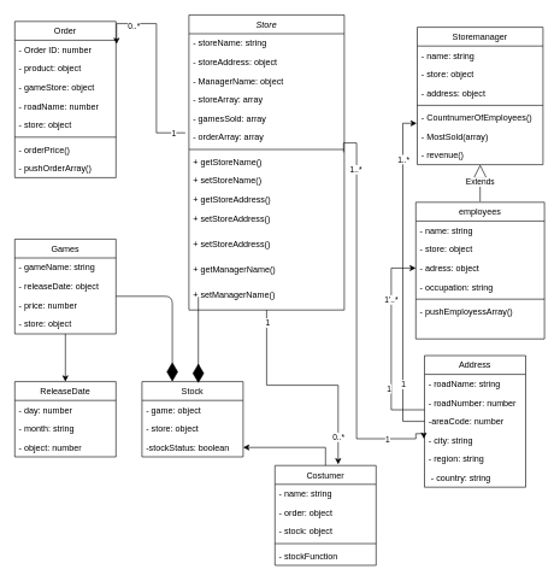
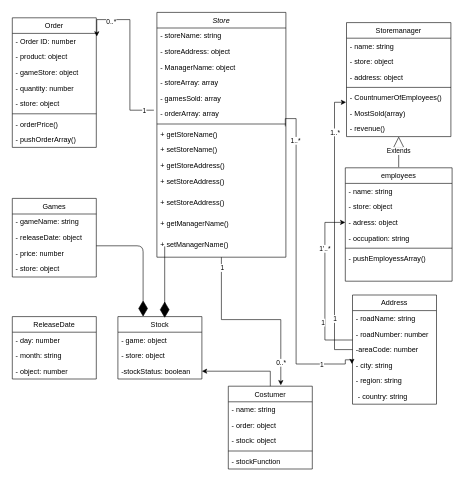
  <mxCell id="0" />
  <mxCell id="1" parent="0" />
  <mxCell id="2" style="edgeStyle=orthogonalEdgeStyle;rounded=0;orthogonalLoop=1;jettySize=auto;html=1;entryX=1.006;entryY=0.199;entryDx=0;entryDy=0;entryPerimeter=0;" parent="1" target="79" edge="1"><mxGeometry relative="1" as="geometry"><mxPoint x="256" y="183" as="sourcePoint" /><Array as="points"><mxPoint x="216" y="183" /><mxPoint x="216" y="32" /></Array></mxGeometry></mxCell>
  <mxCell id="3" value="1" style="edgeLabel;html=1;align=center;verticalAlign=middle;resizable=0;points=[];" parent="2" vertex="1" connectable="0"><mxGeometry x="-0.876" relative="1" as="geometry"><mxPoint as="offset" /></mxGeometry></mxCell>
  <mxCell id="4" value="0..*" style="edgeLabel;html=1;align=center;verticalAlign=middle;resizable=0;points=[];" parent="2" vertex="1" connectable="0"><mxGeometry x="0.626" y="2" relative="1" as="geometry"><mxPoint as="offset" /></mxGeometry></mxCell>
  <mxCell id="5" style="edgeStyle=orthogonalEdgeStyle;rounded=0;orthogonalLoop=1;jettySize=auto;html=1;entryX=0.625;entryY=-0.011;entryDx=0;entryDy=0;entryPerimeter=0;" parent="1" source="8" target="67" edge="1"><mxGeometry relative="1" as="geometry"><mxPoint x="456" y="616" as="targetPoint" /><Array as="points"><mxPoint x="368" y="532" /><mxPoint x="468" y="532" /></Array></mxGeometry></mxCell>
  <mxCell id="6" value="1" style="edgeLabel;html=1;align=center;verticalAlign=middle;resizable=0;points=[];" parent="5" vertex="1" connectable="0"><mxGeometry x="-0.888" y="1" relative="1" as="geometry"><mxPoint as="offset" /></mxGeometry></mxCell>
  <mxCell id="7" value="0..*" style="edgeLabel;html=1;align=center;verticalAlign=middle;resizable=0;points=[];" parent="5" vertex="1" connectable="0"><mxGeometry x="0.756" relative="1" as="geometry"><mxPoint as="offset" /></mxGeometry></mxCell>
  <mxCell id="8" value="Store" style="swimlane;fontStyle=2;align=center;verticalAlign=top;childLayout=stackLayout;horizontal=1;startSize=26;horizontalStack=0;resizeParent=1;resizeLast=0;collapsible=1;marginBottom=0;rounded=0;shadow=0;strokeWidth=1;" parent="1" vertex="1"><mxGeometry x="261" y="20" width="215" height="408" as="geometry"><mxRectangle x="230" y="140" width="160" height="26" as="alternateBounds" /></mxGeometry></mxCell>
  <mxCell id="9" value="- storeName: string" style="text;align=left;verticalAlign=top;spacingLeft=4;spacingRight=4;overflow=hidden;rotatable=0;points=[[0,0.5],[1,0.5]];portConstraint=eastwest;" parent="8" vertex="1"><mxGeometry y="26" width="215" height="26" as="geometry" /></mxCell>
  <mxCell id="10" value="- storeAddress: object" style="text;align=left;verticalAlign=top;spacingLeft=4;spacingRight=4;overflow=hidden;rotatable=0;points=[[0,0.5],[1,0.5]];portConstraint=eastwest;rounded=0;shadow=0;html=0;" parent="8" vertex="1"><mxGeometry y="52" width="215" height="26" as="geometry" /></mxCell>
  <mxCell id="11" value="- ManagerName: object" style="text;align=left;verticalAlign=top;spacingLeft=4;spacingRight=4;overflow=hidden;rotatable=0;points=[[0,0.5],[1,0.5]];portConstraint=eastwest;rounded=0;shadow=0;html=0;" parent="8" vertex="1"><mxGeometry y="78" width="215" height="26" as="geometry" /></mxCell>
  <mxCell id="12" value="- storeArray: array" style="text;align=left;verticalAlign=top;spacingLeft=4;spacingRight=4;overflow=hidden;rotatable=0;points=[[0,0.5],[1,0.5]];portConstraint=eastwest;rounded=0;shadow=0;html=0;" parent="8" vertex="1"><mxGeometry y="104" width="215" height="26" as="geometry" /></mxCell>
  <mxCell id="13" value="- gamesSold: array" style="text;align=left;verticalAlign=top;spacingLeft=4;spacingRight=4;overflow=hidden;rotatable=0;points=[[0,0.5],[1,0.5]];portConstraint=eastwest;rounded=0;shadow=0;html=0;" parent="8" vertex="1"><mxGeometry y="130" width="215" height="26" as="geometry" /></mxCell>
  <mxCell id="14" value="- orderArray: array" style="text;align=left;verticalAlign=top;spacingLeft=4;spacingRight=4;overflow=hidden;rotatable=0;points=[[0,0.5],[1,0.5]];portConstraint=eastwest;rounded=0;shadow=0;html=0;" vertex="1" parent="8"><mxGeometry y="156" width="215" height="26" as="geometry" /></mxCell>
  <mxCell id="15" value="" style="line;html=1;strokeWidth=1;align=left;verticalAlign=middle;spacingTop=-1;spacingLeft=3;spacingRight=3;rotatable=0;labelPosition=right;points=[];portConstraint=eastwest;" parent="8" vertex="1"><mxGeometry y="182" width="215" height="8" as="geometry" /></mxCell>
  <mxCell id="16" value="+ getStoreName()&#10;" style="text;align=left;verticalAlign=top;spacingLeft=4;spacingRight=4;overflow=hidden;rotatable=0;points=[[0,0.5],[1,0.5]];portConstraint=eastwest;" parent="8" vertex="1"><mxGeometry y="190" width="215" height="26" as="geometry" /></mxCell>
  <mxCell id="17" value="+ setStoreName()" style="text;align=left;verticalAlign=top;spacingLeft=4;spacingRight=4;overflow=hidden;rotatable=0;points=[[0,0.5],[1,0.5]];portConstraint=eastwest;" parent="8" vertex="1"><mxGeometry y="216" width="215" height="26" as="geometry" /></mxCell>
  <mxCell id="18" value="+ getStoreAddress()" style="text;align=left;verticalAlign=top;spacingLeft=4;spacingRight=4;overflow=hidden;rotatable=0;points=[[0,0.5],[1,0.5]];portConstraint=eastwest;" parent="8" vertex="1"><mxGeometry y="242" width="215" height="26" as="geometry" /></mxCell>
  <mxCell id="19" value="+ setStoreAddress()" style="text;align=left;verticalAlign=top;spacingLeft=4;spacingRight=4;overflow=hidden;rotatable=0;points=[[0,0.5],[1,0.5]];portConstraint=eastwest;" parent="8" vertex="1"><mxGeometry y="268" width="215" height="35" as="geometry" /></mxCell>
  <mxCell id="20" value="+ setStoreAddress()" style="text;align=left;verticalAlign=top;spacingLeft=4;spacingRight=4;overflow=hidden;rotatable=0;points=[[0,0.5],[1,0.5]];portConstraint=eastwest;" parent="8" vertex="1"><mxGeometry y="303" width="215" height="35" as="geometry" /></mxCell>
  <mxCell id="21" value="+ getManagerName()" style="text;align=left;verticalAlign=top;spacingLeft=4;spacingRight=4;overflow=hidden;rotatable=0;points=[[0,0.5],[1,0.5]];portConstraint=eastwest;" parent="8" vertex="1"><mxGeometry y="338" width="215" height="35" as="geometry" /></mxCell>
  <mxCell id="22" value="+ setManagerName()" style="text;align=left;verticalAlign=top;spacingLeft=4;spacingRight=4;overflow=hidden;rotatable=0;points=[[0,0.5],[1,0.5]];portConstraint=eastwest;" parent="8" vertex="1"><mxGeometry y="373" width="215" height="35" as="geometry" /></mxCell>
  <mxCell id="23" value="employees" style="swimlane;fontStyle=0;align=center;verticalAlign=top;childLayout=stackLayout;horizontal=1;startSize=26;horizontalStack=0;resizeParent=1;resizeLast=0;collapsible=1;marginBottom=0;rounded=0;shadow=0;strokeWidth=1;" parent="1" vertex="1"><mxGeometry x="575" y="279" width="178" height="189" as="geometry"><mxRectangle x="130" y="380" width="160" height="26" as="alternateBounds" /></mxGeometry></mxCell>
  <mxCell id="24" value="- name: string " style="text;align=left;verticalAlign=top;spacingLeft=4;spacingRight=4;overflow=hidden;rotatable=0;points=[[0,0.5],[1,0.5]];portConstraint=eastwest;" parent="23" vertex="1"><mxGeometry y="26" width="178" height="26" as="geometry" /></mxCell>
  <mxCell id="25" value="- store: object " style="text;align=left;verticalAlign=top;spacingLeft=4;spacingRight=4;overflow=hidden;rotatable=0;points=[[0,0.5],[1,0.5]];portConstraint=eastwest;rounded=0;shadow=0;html=0;" parent="23" vertex="1"><mxGeometry y="52" width="178" height="26" as="geometry" /></mxCell>
  <mxCell id="26" value="- adress: object" style="text;align=left;verticalAlign=top;spacingLeft=4;spacingRight=4;overflow=hidden;rotatable=0;points=[[0,0.5],[1,0.5]];portConstraint=eastwest;rounded=0;shadow=0;html=0;" parent="23" vertex="1"><mxGeometry y="78" width="178" height="26" as="geometry" /></mxCell>
  <mxCell id="27" value="- occupation: string" style="text;align=left;verticalAlign=top;spacingLeft=4;spacingRight=4;overflow=hidden;rotatable=0;points=[[0,0.5],[1,0.5]];portConstraint=eastwest;rounded=0;shadow=0;html=0;" parent="23" vertex="1"><mxGeometry y="104" width="178" height="26" as="geometry" /></mxCell>
  <mxCell id="28" value="" style="line;html=1;strokeWidth=1;align=left;verticalAlign=middle;spacingTop=-1;spacingLeft=3;spacingRight=3;rotatable=0;labelPosition=right;points=[];portConstraint=eastwest;" parent="23" vertex="1"><mxGeometry y="130" width="178" height="8" as="geometry" /></mxCell>
  <mxCell id="29" value="- pushEmployessArray()" style="text;align=left;verticalAlign=top;spacingLeft=4;spacingRight=4;overflow=hidden;rotatable=0;points=[[0,0.5],[1,0.5]];portConstraint=eastwest;" parent="23" vertex="1"><mxGeometry y="138" width="178" height="26" as="geometry" /></mxCell>
  <mxCell id="30" value="Storemanager" style="swimlane;fontStyle=0;align=center;verticalAlign=top;childLayout=stackLayout;horizontal=1;startSize=26;horizontalStack=0;resizeParent=1;resizeLast=0;collapsible=1;marginBottom=0;rounded=0;shadow=0;strokeWidth=1;" parent="1" vertex="1"><mxGeometry x="577" y="37" width="174" height="190" as="geometry"><mxRectangle x="550" y="140" width="160" height="26" as="alternateBounds" /></mxGeometry></mxCell>
  <mxCell id="31" value="- name: string&#10;" style="text;align=left;verticalAlign=top;spacingLeft=4;spacingRight=4;overflow=hidden;rotatable=0;points=[[0,0.5],[1,0.5]];portConstraint=eastwest;" parent="30" vertex="1"><mxGeometry y="26" width="174" height="26" as="geometry" /></mxCell>
  <mxCell id="32" value="- store: object" style="text;align=left;verticalAlign=top;spacingLeft=4;spacingRight=4;overflow=hidden;rotatable=0;points=[[0,0.5],[1,0.5]];portConstraint=eastwest;rounded=0;shadow=0;html=0;" parent="30" vertex="1"><mxGeometry y="52" width="174" height="26" as="geometry" /></mxCell>
  <mxCell id="33" value="- address: object" style="text;align=left;verticalAlign=top;spacingLeft=4;spacingRight=4;overflow=hidden;rotatable=0;points=[[0,0.5],[1,0.5]];portConstraint=eastwest;rounded=0;shadow=0;html=0;" parent="30" vertex="1"><mxGeometry y="78" width="174" height="26" as="geometry" /></mxCell>
  <mxCell id="34" value="" style="line;html=1;strokeWidth=1;align=left;verticalAlign=middle;spacingTop=-1;spacingLeft=3;spacingRight=3;rotatable=0;labelPosition=right;points=[];portConstraint=eastwest;" parent="30" vertex="1"><mxGeometry y="104" width="174" height="8" as="geometry" /></mxCell>
  <mxCell id="35" value="- CountnumerOfEmployees()" style="text;align=left;verticalAlign=top;spacingLeft=4;spacingRight=4;overflow=hidden;rotatable=0;points=[[0,0.5],[1,0.5]];portConstraint=eastwest;" parent="30" vertex="1"><mxGeometry y="112" width="174" height="26" as="geometry" /></mxCell>
  <mxCell id="36" value="- MostSold(array)" style="text;align=left;verticalAlign=top;spacingLeft=4;spacingRight=4;overflow=hidden;rotatable=0;points=[[0,0.5],[1,0.5]];portConstraint=eastwest;" parent="30" vertex="1"><mxGeometry y="138" width="174" height="26" as="geometry" /></mxCell>
  <mxCell id="37" value="- revenue()" style="text;align=left;verticalAlign=top;spacingLeft=4;spacingRight=4;overflow=hidden;rotatable=0;points=[[0,0.5],[1,0.5]];portConstraint=eastwest;" vertex="1" parent="30"><mxGeometry y="164" width="174" height="26" as="geometry" /></mxCell>
  <mxCell id="38" style="edgeStyle=orthogonalEdgeStyle;rounded=0;orthogonalLoop=1;jettySize=auto;html=1;entryX=-0.004;entryY=0.801;entryDx=0;entryDy=0;entryPerimeter=0;" parent="1" source="44" target="35" edge="1"><mxGeometry relative="1" as="geometry"><Array as="points"><mxPoint x="557" y="582" /><mxPoint x="557" y="170" /></Array></mxGeometry></mxCell>
  <mxCell id="39" value="1" style="edgeLabel;html=1;align=center;verticalAlign=middle;resizable=0;points=[];" parent="38" vertex="1" connectable="0"><mxGeometry x="-0.643" relative="1" as="geometry"><mxPoint as="offset" /></mxGeometry></mxCell>
  <mxCell id="40" value="1..*" style="edgeLabel;html=1;align=center;verticalAlign=middle;resizable=0;points=[];" parent="38" vertex="1" connectable="0"><mxGeometry x="0.702" relative="1" as="geometry"><mxPoint as="offset" /></mxGeometry></mxCell>
  <mxCell id="41" style="edgeStyle=orthogonalEdgeStyle;rounded=0;orthogonalLoop=1;jettySize=auto;html=1;entryX=0;entryY=0.5;entryDx=0;entryDy=0;" parent="1" source="44" target="26" edge="1"><mxGeometry relative="1" as="geometry"><Array as="points"><mxPoint x="541" y="566" /><mxPoint x="541" y="370" /></Array></mxGeometry></mxCell>
  <mxCell id="42" value="1'..*" style="edgeLabel;html=1;align=center;verticalAlign=middle;resizable=0;points=[];" parent="41" vertex="1" connectable="0"><mxGeometry x="0.44" y="1" relative="1" as="geometry"><mxPoint as="offset" /></mxGeometry></mxCell>
  <mxCell id="43" value="1" style="edgeLabel;html=1;align=center;verticalAlign=middle;resizable=0;points=[];" parent="41" vertex="1" connectable="0"><mxGeometry x="-0.447" y="4" relative="1" as="geometry"><mxPoint as="offset" /></mxGeometry></mxCell>
  <mxCell id="44" value="Address" style="swimlane;fontStyle=0;childLayout=stackLayout;horizontal=1;startSize=26;fillColor=none;horizontalStack=0;resizeParent=1;resizeParentMax=0;resizeLast=0;collapsible=1;marginBottom=0;" parent="1" vertex="1"><mxGeometry x="587" y="491" width="140" height="182" as="geometry" /></mxCell>
  <mxCell id="45" value="- roadName: string" style="text;strokeColor=none;fillColor=none;align=left;verticalAlign=top;spacingLeft=4;spacingRight=4;overflow=hidden;rotatable=0;points=[[0,0.5],[1,0.5]];portConstraint=eastwest;" parent="44" vertex="1"><mxGeometry y="26" width="140" height="26" as="geometry" /></mxCell>
  <mxCell id="46" value="- roadNumber: number" style="text;strokeColor=none;fillColor=none;align=left;verticalAlign=top;spacingLeft=4;spacingRight=4;overflow=hidden;rotatable=0;points=[[0,0.5],[1,0.5]];portConstraint=eastwest;" parent="44" vertex="1"><mxGeometry y="52" width="140" height="26" as="geometry" /></mxCell>
  <mxCell id="47" value="-areaCode: number" style="text;strokeColor=none;fillColor=none;align=left;verticalAlign=top;spacingLeft=4;spacingRight=4;overflow=hidden;rotatable=0;points=[[0,0.5],[1,0.5]];portConstraint=eastwest;" parent="44" vertex="1"><mxGeometry y="78" width="140" height="26" as="geometry" /></mxCell>
  <mxCell id="48" value="- city: string" style="text;strokeColor=none;fillColor=none;align=left;verticalAlign=top;spacingLeft=4;spacingRight=4;overflow=hidden;rotatable=0;points=[[0,0.5],[1,0.5]];portConstraint=eastwest;" parent="44" vertex="1"><mxGeometry y="104" width="140" height="26" as="geometry" /></mxCell>
  <mxCell id="49" value="- region: string" style="text;strokeColor=none;fillColor=none;align=left;verticalAlign=top;spacingLeft=4;spacingRight=4;overflow=hidden;rotatable=0;points=[[0,0.5],[1,0.5]];portConstraint=eastwest;" parent="44" vertex="1"><mxGeometry y="130" width="140" height="26" as="geometry" /></mxCell>
  <mxCell id="50" value=" - country: string" style="text;strokeColor=none;fillColor=none;align=left;verticalAlign=top;spacingLeft=4;spacingRight=4;overflow=hidden;rotatable=0;points=[[0,0.5],[1,0.5]];portConstraint=eastwest;" parent="44" vertex="1"><mxGeometry y="156" width="140" height="26" as="geometry" /></mxCell>
  <mxCell id="51" value="ReleaseDate" style="swimlane;fontStyle=0;childLayout=stackLayout;horizontal=1;startSize=26;fillColor=none;horizontalStack=0;resizeParent=1;resizeParentMax=0;resizeLast=0;collapsible=1;marginBottom=0;" parent="1" vertex="1"><mxGeometry x="20" y="527" width="140" height="104" as="geometry" /></mxCell>
  <mxCell id="52" value="- day: number" style="text;strokeColor=none;fillColor=none;align=left;verticalAlign=top;spacingLeft=4;spacingRight=4;overflow=hidden;rotatable=0;points=[[0,0.5],[1,0.5]];portConstraint=eastwest;" parent="51" vertex="1"><mxGeometry y="26" width="140" height="26" as="geometry" /></mxCell>
  <mxCell id="53" value="- month: string " style="text;strokeColor=none;fillColor=none;align=left;verticalAlign=top;spacingLeft=4;spacingRight=4;overflow=hidden;rotatable=0;points=[[0,0.5],[1,0.5]];portConstraint=eastwest;" parent="51" vertex="1"><mxGeometry y="52" width="140" height="26" as="geometry" /></mxCell>
  <mxCell id="54" value="- object: number " style="text;strokeColor=none;fillColor=none;align=left;verticalAlign=top;spacingLeft=4;spacingRight=4;overflow=hidden;rotatable=0;points=[[0,0.5],[1,0.5]];portConstraint=eastwest;" parent="51" vertex="1"><mxGeometry y="78" width="140" height="26" as="geometry" /></mxCell>
- <mxCell id="55" style="edgeStyle=orthogonalEdgeStyle;rounded=0;orthogonalLoop=1;jettySize=auto;html=1;entryX=0.5;entryY=0;entryDx=0;entryDy=0;" parent="1" source="57" target="51" edge="1"><mxGeometry relative="1" as="geometry" /></mxCell>
  <mxCell id="56" style="endArrow=diamondThin;endFill=1;endSize=24;html=1;fontFamily=Helvetica;fontSize=11;fontColor=#000000;align=center;strokeColor=#000000;edgeStyle=orthogonalEdgeStyle;" parent="1" source="57" target="62" edge="1"><mxGeometry relative="1" as="geometry"><Array as="points"><mxPoint x="238" y="409" /></Array></mxGeometry></mxCell>
  <mxCell id="57" value="Games" style="swimlane;fontStyle=0;childLayout=stackLayout;horizontal=1;startSize=26;fillColor=none;horizontalStack=0;resizeParent=1;resizeParentMax=0;resizeLast=0;collapsible=1;marginBottom=0;" parent="1" vertex="1"><mxGeometry x="20" y="330" width="140" height="131" as="geometry" /></mxCell>
  <mxCell id="58" value="- gameName: string" style="text;strokeColor=none;fillColor=none;align=left;verticalAlign=top;spacingLeft=4;spacingRight=4;overflow=hidden;rotatable=0;points=[[0,0.5],[1,0.5]];portConstraint=eastwest;" parent="57" vertex="1"><mxGeometry y="26" width="140" height="26" as="geometry" /></mxCell>
  <mxCell id="59" value="- releaseDate: object" style="text;strokeColor=none;fillColor=none;align=left;verticalAlign=top;spacingLeft=4;spacingRight=4;overflow=hidden;rotatable=0;points=[[0,0.5],[1,0.5]];portConstraint=eastwest;" parent="57" vertex="1"><mxGeometry y="52" width="140" height="26" as="geometry" /></mxCell>
  <mxCell id="60" value="- price: number " style="text;strokeColor=none;fillColor=none;align=left;verticalAlign=top;spacingLeft=4;spacingRight=4;overflow=hidden;rotatable=0;points=[[0,0.5],[1,0.5]];portConstraint=eastwest;" parent="57" vertex="1"><mxGeometry y="78" width="140" height="26" as="geometry" /></mxCell>
  <mxCell id="61" value="- store: object  " style="text;strokeColor=none;fillColor=none;align=left;verticalAlign=top;spacingLeft=4;spacingRight=4;overflow=hidden;rotatable=0;points=[[0,0.5],[1,0.5]];portConstraint=eastwest;" parent="57" vertex="1"><mxGeometry y="104" width="140" height="27" as="geometry" /></mxCell>
  <mxCell id="62" value="Stock" style="swimlane;fontStyle=0;childLayout=stackLayout;horizontal=1;startSize=26;fillColor=none;horizontalStack=0;resizeParent=1;resizeParentMax=0;resizeLast=0;collapsible=1;marginBottom=0;" parent="1" vertex="1"><mxGeometry x="196" y="527" width="140" height="104" as="geometry" /></mxCell>
  <mxCell id="63" value="- game: object" style="text;strokeColor=none;fillColor=none;align=left;verticalAlign=top;spacingLeft=4;spacingRight=4;overflow=hidden;rotatable=0;points=[[0,0.5],[1,0.5]];portConstraint=eastwest;" parent="62" vertex="1"><mxGeometry y="26" width="140" height="26" as="geometry" /></mxCell>
  <mxCell id="64" value="- store: object" style="text;strokeColor=none;fillColor=none;align=left;verticalAlign=top;spacingLeft=4;spacingRight=4;overflow=hidden;rotatable=0;points=[[0,0.5],[1,0.5]];portConstraint=eastwest;" parent="62" vertex="1"><mxGeometry y="52" width="140" height="26" as="geometry" /></mxCell>
  <mxCell id="65" value="-stockStatus: boolean" style="text;strokeColor=none;fillColor=none;align=left;verticalAlign=top;spacingLeft=4;spacingRight=4;overflow=hidden;rotatable=0;points=[[0,0.5],[1,0.5]];portConstraint=eastwest;" parent="62" vertex="1"><mxGeometry y="78" width="140" height="26" as="geometry" /></mxCell>
  <mxCell id="66" style="edgeStyle=orthogonalEdgeStyle;rounded=0;orthogonalLoop=1;jettySize=auto;html=1;" parent="1" source="67" target="65" edge="1"><mxGeometry relative="1" as="geometry" /></mxCell>
  <mxCell id="67" value="Costumer" style="swimlane;fontStyle=0;childLayout=stackLayout;horizontal=1;startSize=26;fillColor=none;horizontalStack=0;resizeParent=1;resizeParentMax=0;resizeLast=0;collapsible=1;marginBottom=0;" parent="1" vertex="1"><mxGeometry x="380" y="643" width="140" height="138" as="geometry" /></mxCell>
  <mxCell id="68" value="- name: string " style="text;strokeColor=none;fillColor=none;align=left;verticalAlign=top;spacingLeft=4;spacingRight=4;overflow=hidden;rotatable=0;points=[[0,0.5],[1,0.5]];portConstraint=eastwest;" parent="67" vertex="1"><mxGeometry y="26" width="140" height="26" as="geometry" /></mxCell>
  <mxCell id="69" value="- order: object" style="text;strokeColor=none;fillColor=none;align=left;verticalAlign=top;spacingLeft=4;spacingRight=4;overflow=hidden;rotatable=0;points=[[0,0.5],[1,0.5]];portConstraint=eastwest;" parent="67" vertex="1"><mxGeometry y="52" width="140" height="26" as="geometry" /></mxCell>
  <mxCell id="70" value="- stock: object" style="text;strokeColor=none;fillColor=none;align=left;verticalAlign=top;spacingLeft=4;spacingRight=4;overflow=hidden;rotatable=0;points=[[0,0.5],[1,0.5]];portConstraint=eastwest;" parent="67" vertex="1"><mxGeometry y="78" width="140" height="26" as="geometry" /></mxCell>
  <mxCell id="71" value="" style="line;html=1;strokeWidth=1;align=left;verticalAlign=middle;spacingTop=-1;spacingLeft=3;spacingRight=3;rotatable=0;labelPosition=right;points=[];portConstraint=eastwest;" parent="67" vertex="1"><mxGeometry y="104" width="140" height="8" as="geometry" /></mxCell>
  <mxCell id="72" value="- stockFunction" style="text;strokeColor=none;fillColor=none;align=left;verticalAlign=top;spacingLeft=4;spacingRight=4;overflow=hidden;rotatable=0;points=[[0,0.5],[1,0.5]];portConstraint=eastwest;" parent="67" vertex="1"><mxGeometry y="112" width="140" height="26" as="geometry" /></mxCell>
  <mxCell id="73" value="Extends" style="endArrow=block;endSize=16;endFill=0;html=1;entryX=0.5;entryY=1;entryDx=0;entryDy=0;" parent="1" target="30" edge="1"><mxGeometry x="0.075" width="160" relative="1" as="geometry"><mxPoint x="664" y="278" as="sourcePoint" /><mxPoint x="722" y="244" as="targetPoint" /><mxPoint as="offset" /></mxGeometry></mxCell>
  <mxCell id="74" value="" style="endArrow=diamondThin;endFill=1;endSize=24;html=1;" parent="1" edge="1"><mxGeometry width="160" relative="1" as="geometry"><mxPoint x="274" y="410" as="sourcePoint" /><mxPoint x="274" y="529" as="targetPoint" /><Array as="points"><mxPoint x="274" y="515" /></Array></mxGeometry></mxCell>
  <mxCell id="75" style="edgeStyle=orthogonalEdgeStyle;rounded=0;orthogonalLoop=1;jettySize=auto;html=1;" parent="1" source="16" edge="1"><mxGeometry relative="1" as="geometry"><mxPoint x="586" y="606" as="targetPoint" /><Array as="points"><mxPoint x="475" y="197" /><mxPoint x="493" y="197" /><mxPoint x="493" y="606" /><mxPoint x="575" y="606" /><mxPoint x="575" y="599" /><mxPoint x="586" y="599" /></Array></mxGeometry></mxCell>
  <mxCell id="76" value="1..*" style="edgeLabel;html=1;align=center;verticalAlign=middle;resizable=0;points=[];" parent="75" vertex="1" connectable="0"><mxGeometry x="-0.754" y="-2" relative="1" as="geometry"><mxPoint as="offset" /></mxGeometry></mxCell>
  <mxCell id="77" value="1" style="edgeLabel;html=1;align=center;verticalAlign=middle;resizable=0;points=[];" parent="75" vertex="1" connectable="0"><mxGeometry x="0.764" y="-1" relative="1" as="geometry"><mxPoint as="offset" /></mxGeometry></mxCell>
  <mxCell id="78" value="Order" style="swimlane;fontStyle=0;childLayout=stackLayout;horizontal=1;startSize=26;fillColor=none;horizontalStack=0;resizeParent=1;resizeParentMax=0;resizeLast=0;collapsible=1;marginBottom=0;" parent="1" vertex="1"><mxGeometry x="20" y="29" width="140" height="216" as="geometry" /></mxCell>
  <mxCell id="79" value="- Order ID: number" style="text;strokeColor=none;fillColor=none;align=left;verticalAlign=top;spacingLeft=4;spacingRight=4;overflow=hidden;rotatable=0;points=[[0,0.5],[1,0.5]];portConstraint=eastwest;" parent="78" vertex="1"><mxGeometry y="26" width="140" height="26" as="geometry" /></mxCell>
  <mxCell id="80" value="- product: object" style="text;strokeColor=none;fillColor=none;align=left;verticalAlign=top;spacingLeft=4;spacingRight=4;overflow=hidden;rotatable=0;points=[[0,0.5],[1,0.5]];portConstraint=eastwest;" parent="78" vertex="1"><mxGeometry y="52" width="140" height="26" as="geometry" /></mxCell>
  <mxCell id="81" value="- gameStore: object" style="text;strokeColor=none;fillColor=none;align=left;verticalAlign=top;spacingLeft=4;spacingRight=4;overflow=hidden;rotatable=0;points=[[0,0.5],[1,0.5]];portConstraint=eastwest;" parent="78" vertex="1"><mxGeometry y="78" width="140" height="26" as="geometry" /></mxCell>
- <mxCell id="82" value="- roadName: number " style="text;strokeColor=none;fillColor=none;align=left;verticalAlign=top;spacingLeft=4;spacingRight=4;overflow=hidden;rotatable=0;points=[[0,0.5],[1,0.5]];portConstraint=eastwest;" parent="78" vertex="1"><mxGeometry y="104" width="140" height="26" as="geometry" /></mxCell>
+ <mxCell id="82" value="- quantity: number " style="text;strokeColor=none;fillColor=none;align=left;verticalAlign=top;spacingLeft=4;spacingRight=4;overflow=hidden;rotatable=0;points=[[0,0.5],[1,0.5]];portConstraint=eastwest;" parent="78" vertex="1"><mxGeometry y="104" width="140" height="26" as="geometry" /></mxCell>
  <mxCell id="83" value="- store: object" style="text;strokeColor=none;fillColor=none;align=left;verticalAlign=top;spacingLeft=4;spacingRight=4;overflow=hidden;rotatable=0;points=[[0,0.5],[1,0.5]];portConstraint=eastwest;" parent="78" vertex="1"><mxGeometry y="130" width="140" height="26" as="geometry" /></mxCell>
  <mxCell id="84" value="" style="line;html=1;strokeWidth=1;align=left;verticalAlign=middle;spacingTop=-1;spacingLeft=3;spacingRight=3;rotatable=0;labelPosition=right;points=[];portConstraint=eastwest;" parent="78" vertex="1"><mxGeometry y="156" width="140" height="8" as="geometry" /></mxCell>
  <mxCell id="85" value="- orderPrice()" style="text;strokeColor=none;fillColor=none;align=left;verticalAlign=top;spacingLeft=4;spacingRight=4;overflow=hidden;rotatable=0;points=[[0,0.5],[1,0.5]];portConstraint=eastwest;" parent="78" vertex="1"><mxGeometry y="164" width="140" height="26" as="geometry" /></mxCell>
  <mxCell id="86" value="- pushOrderArray()" style="text;strokeColor=none;fillColor=none;align=left;verticalAlign=top;spacingLeft=4;spacingRight=4;overflow=hidden;rotatable=0;points=[[0,0.5],[1,0.5]];portConstraint=eastwest;" parent="78" vertex="1"><mxGeometry y="190" width="140" height="26" as="geometry" /></mxCell>
